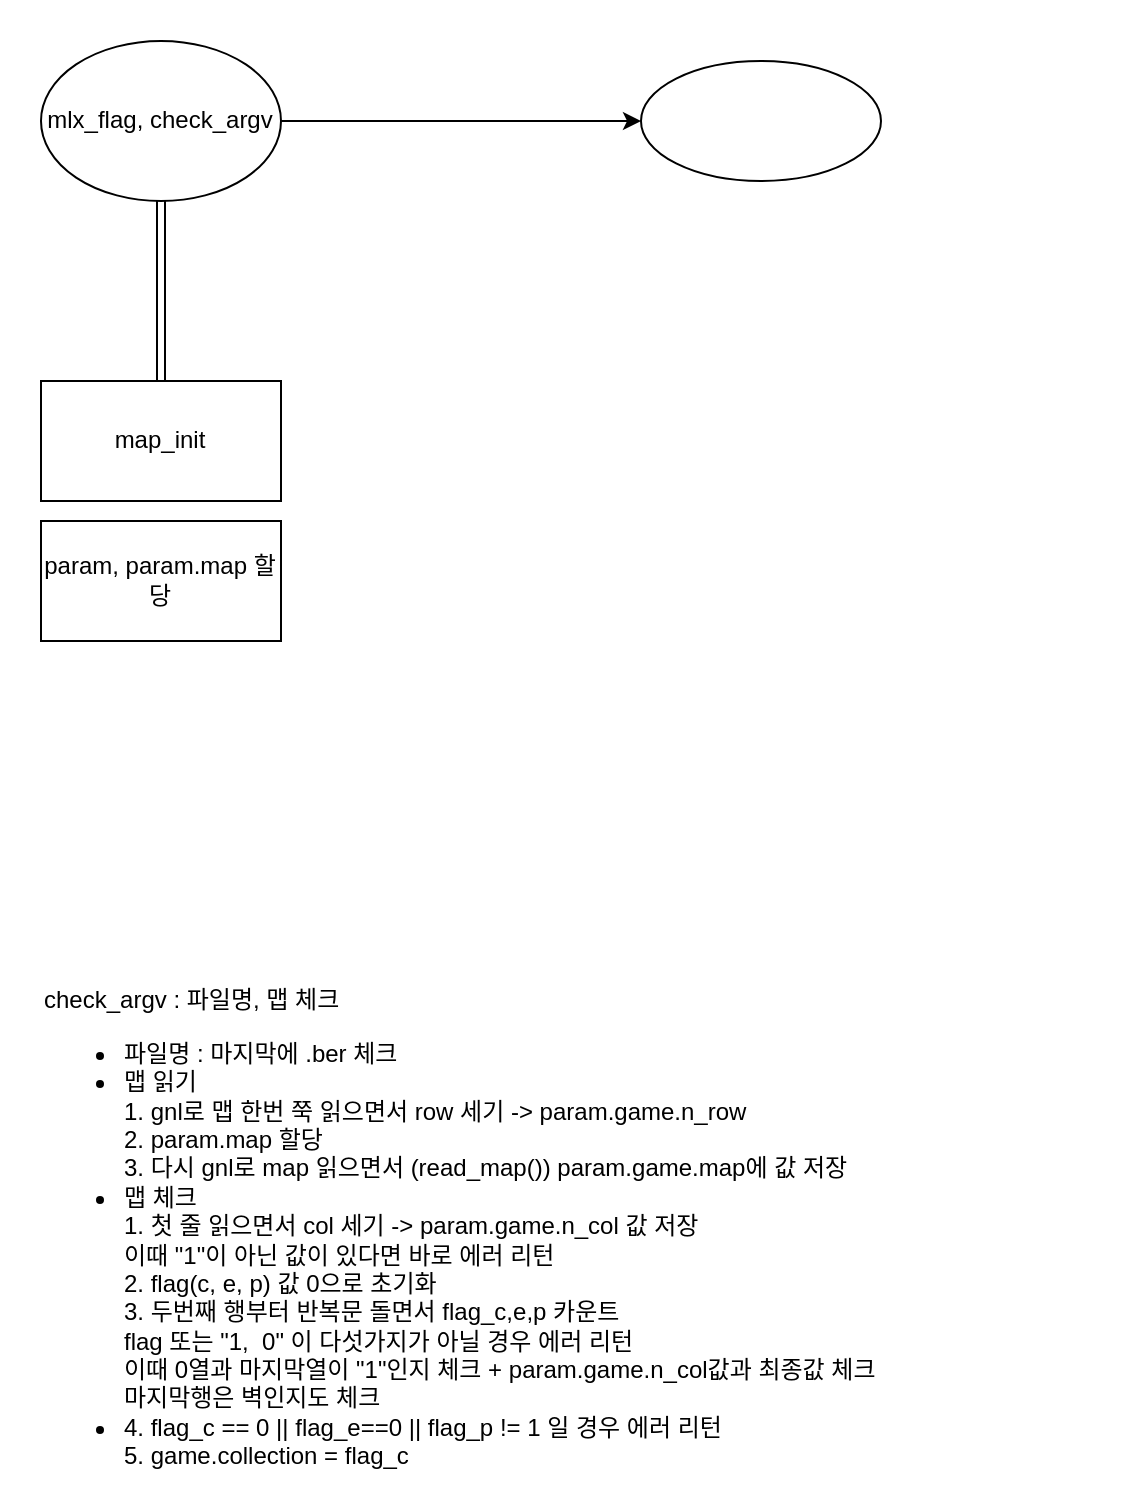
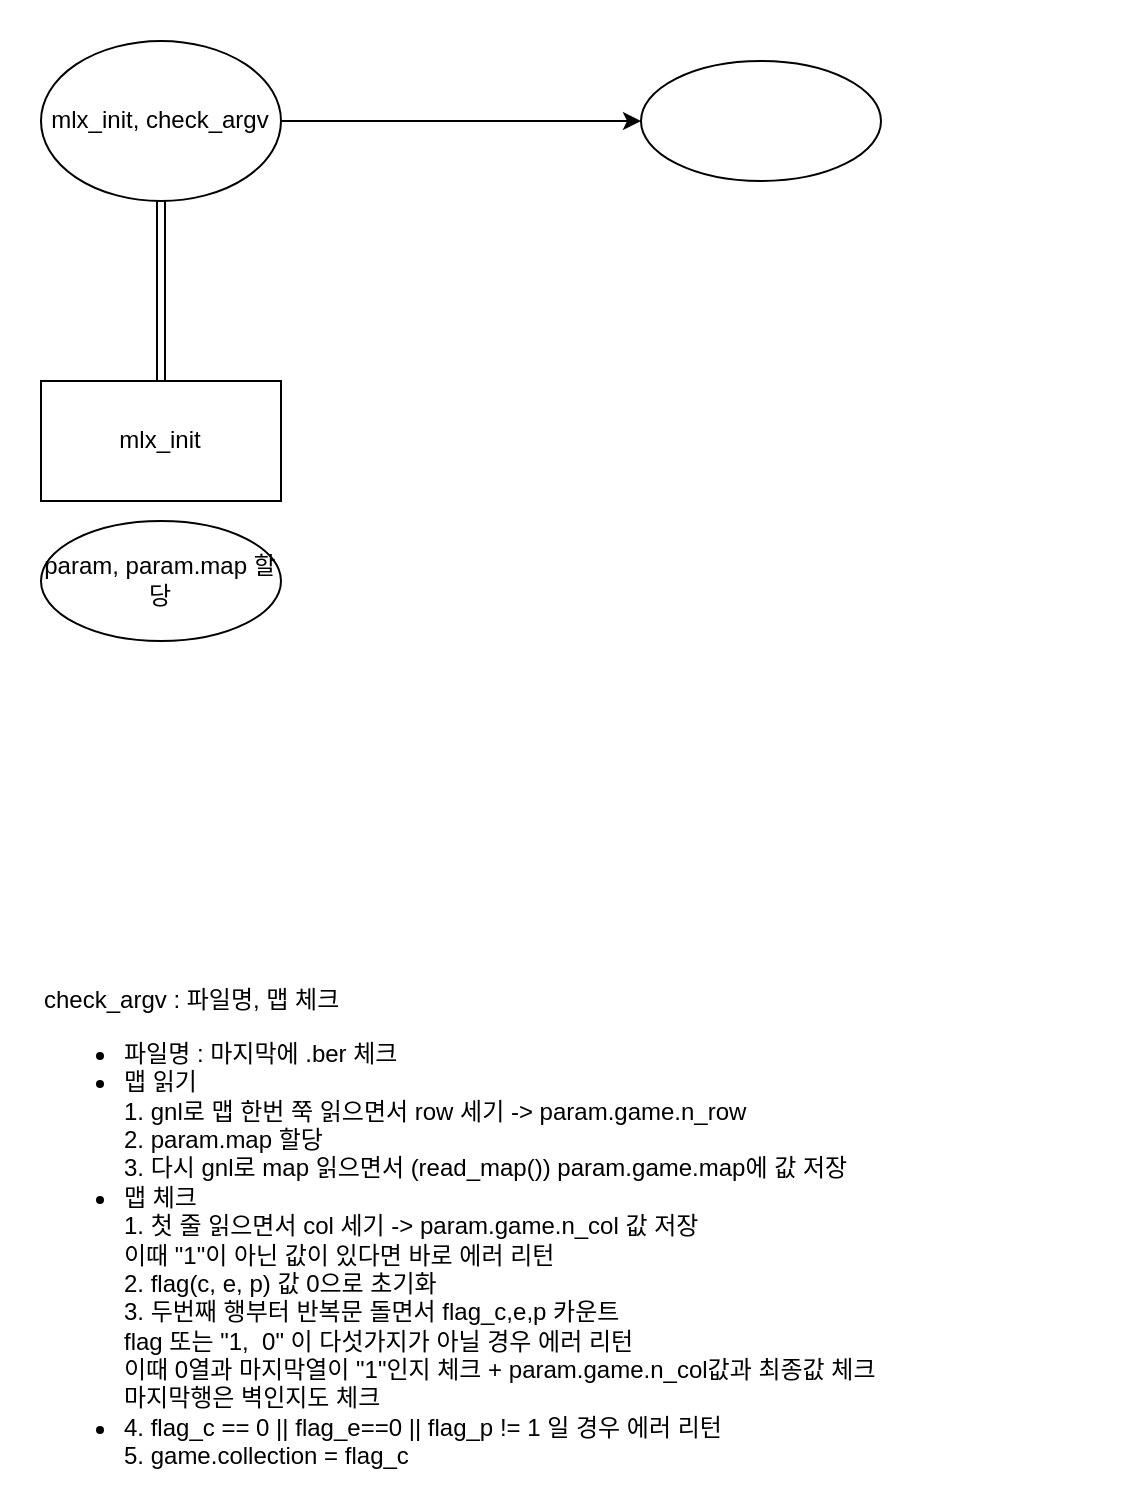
  <mxCell id="0" />
  <mxCell id="1" parent="0" />
  <mxCell id="2" value="" style="edgeStyle=none;html=1;shape=link;" edge="1" parent="1"><mxGeometry relative="1" as="geometry"><mxPoint x="80" y="100" as="sourcePoint" /><mxPoint x="80" y="190" as="targetPoint" /></mxGeometry></mxCell>
  <mxCell id="3" value="" style="edgeStyle=none;html=1;" edge="1" parent="1" source="4" target="7"><mxGeometry relative="1" as="geometry" /></mxCell>
- <mxCell id="4" value="mlx_flag, check_argv" style="ellipse;whiteSpace=wrap;html=1;" vertex="1" parent="1"><mxGeometry x="20" y="20" width="120" height="80" as="geometry" /></mxCell>
- <mxCell id="5" value="map_init" style="rounded=0;whiteSpace=wrap;html=1;" vertex="1" parent="1"><mxGeometry x="20" y="190" width="120" height="60" as="geometry" /></mxCell>
- <mxCell id="6" value="param, param.map 할당" style="rounded=0;whiteSpace=wrap;html=1;" vertex="1" parent="1"><mxGeometry x="20" y="260" width="120" height="60" as="geometry" /></mxCell>
+ <mxCell id="4" value="mlx_init, check_argv" style="ellipse;whiteSpace=wrap;html=1;" vertex="1" parent="1"><mxGeometry x="20" y="20" width="120" height="80" as="geometry" /></mxCell>
+ <mxCell id="5" value="mlx_init" style="rounded=0;whiteSpace=wrap;html=1;" vertex="1" parent="1"><mxGeometry x="20" y="190" width="120" height="60" as="geometry" /></mxCell>
+ <mxCell id="6" value="param, param.map 할당" style="ellipse;whiteSpace=wrap;html=1;" vertex="1" parent="1"><mxGeometry x="20" y="260" width="120" height="60" as="geometry" /></mxCell>
  <mxCell id="7" value="" style="ellipse;whiteSpace=wrap;html=1;" vertex="1" parent="1"><mxGeometry x="320" y="30" width="120" height="60" as="geometry" /></mxCell>
  <mxCell id="8" value="check_argv : 파일명, 맵 체크&lt;br&gt;&lt;ul&gt;&lt;li&gt;파일명 : 마지막에 .ber 체크&lt;/li&gt;&lt;li&gt;맵 읽기&lt;br&gt;1. gnl로 맵 한번 쭉 읽으면서 row 세기 -&amp;gt; param.game.n_row&lt;br&gt;2. param.map 할당&lt;br&gt;3. 다시 gnl로 map 읽으면서 (read_map()) param.game.map에 값 저장&lt;br&gt;&lt;/li&gt;&lt;li&gt;맵 체크&lt;br&gt;1. 첫 줄 읽으면서 col 세기 -&amp;gt; param.game.n_col 값 저장&lt;br&gt;이때 &quot;1&quot;이 아닌 값이 있다면 바로 에러 리턴&lt;br&gt;2. flag(c, e, p) 값 0으로 초기화&lt;br&gt;3. 두번째 행부터 반복문 돌면서 flag_c,e,p 카운트&lt;br&gt;flag 또는 &quot;1,&amp;nbsp; 0&quot; 이 다섯가지가 아닐 경우 에러 리턴&lt;br&gt;이때 0열과 마지막열이 &quot;1&quot;인지 체크 + param.game.n_col값과 최종값 체크&lt;br&gt;마지막행은 벽인지도 체크&lt;br&gt;&lt;/li&gt;&lt;li&gt;4. flag_c == 0 || flag_e==0 || flag_p != 1 일 경우 에러 리턴&lt;br&gt;5. game.collection = flag_c&lt;/li&gt;&lt;/ul&gt;" style="text;html=1;strokeColor=none;fillColor=none;align=left;verticalAlign=middle;whiteSpace=wrap;rounded=0;" vertex="1" parent="1"><mxGeometry x="20" y="540" width="520" height="160" as="geometry" /></mxCell>
